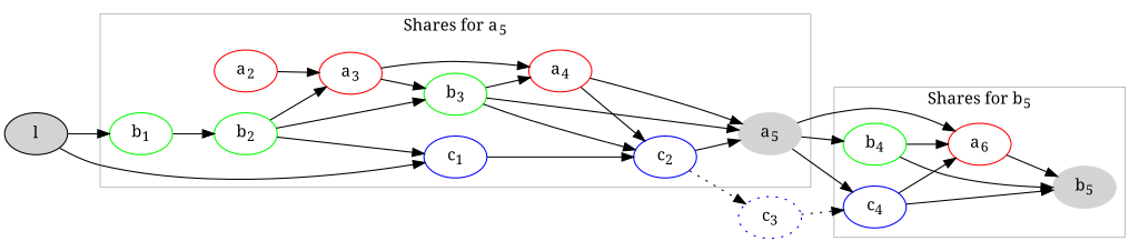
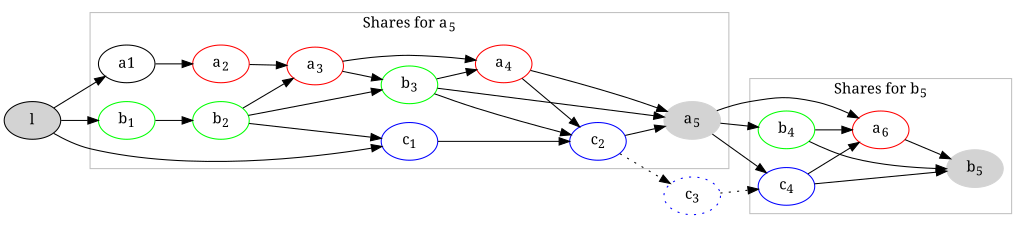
  digraph {
    rankdir=LR
    fontname="Noto Serif"
    node [color=red fontname="Noto Serif"]
    edge [fontname="Noto Serif"]
    n1 [label=<a<sub>2</sub>>]
    n2 [label=<a<sub>3</sub>>]
    n3 [label=<a<sub>4</sub>>]
    n4 [color=green label=<b<sub>3</sub>>]
    n5 [color=lightgrey label=<a<sub>5</sub>> style=filled]
    n6 [color=green label=<b<sub>1</sub>>]
    n7 [color=green label=<b<sub>2</sub>>]
    n8 [color=blue label=<c<sub>1</sub>>]
    n9 [color=blue label=<c<sub>2</sub>>]
+   a1 [color=""]
    n11 [label=<a<sub>6</sub>>]
    n12 [color=green label=<b<sub>4</sub>>]
    n13 [color=blue label=<c<sub>4</sub>>]
    n14 [color=lightgrey label=<b<sub>5</sub>> style=filled]
    n15 [color=blue label=<c<sub>3</sub>> style=dotted]
    l [style=filled color=""]
    subgraph cluster_1 {
      color=grey
      label=<Shares for a<sub>5</sub>>
      n1
      n2
      n3
      n4
      n5
      n6
      n7
      n8
      n9
+     a1
    }
    subgraph cluster_2 {
      color=grey
      label=<Shares for b<sub>5</sub>>
      n11
      n12
      n13
      n14
    }
    n1 -> n2
    n2 -> n3
    n2 -> n4
    n3 -> n5
    n3 -> n9
    n4 -> n3
    n4 -> n5
    n4 -> n9
    n5 -> n11
    n5 -> n12
    n5 -> n13
    n6 -> n7
    n7 -> n2
    n7 -> n4
    n7 -> n8
    n8 -> n9
    n9 -> n5
    n9 -> n15 [style=dotted]
+   a1 -> n1
    n11 -> n14
    n12 -> n11
    n12 -> n14
    n13 -> n11
    n13 -> n14
    n15 -> n13 [style=dotted]
    l -> n6
    l -> n8
+   l -> a1
  }
